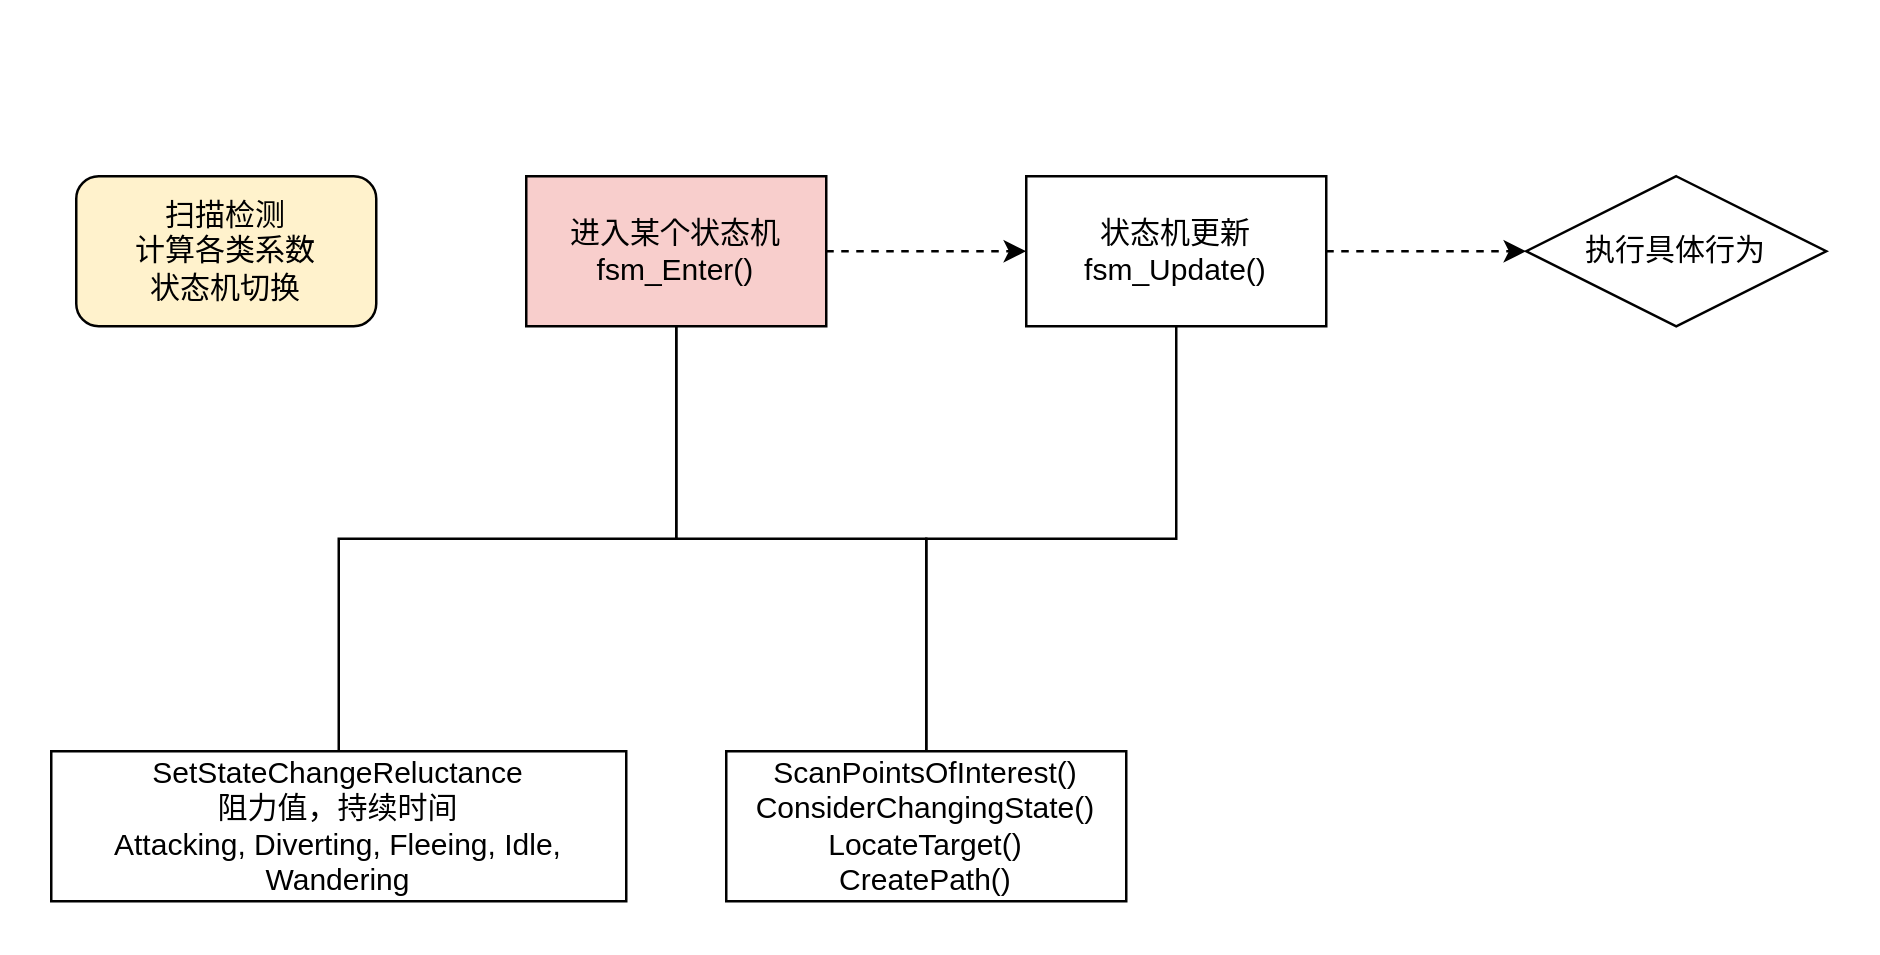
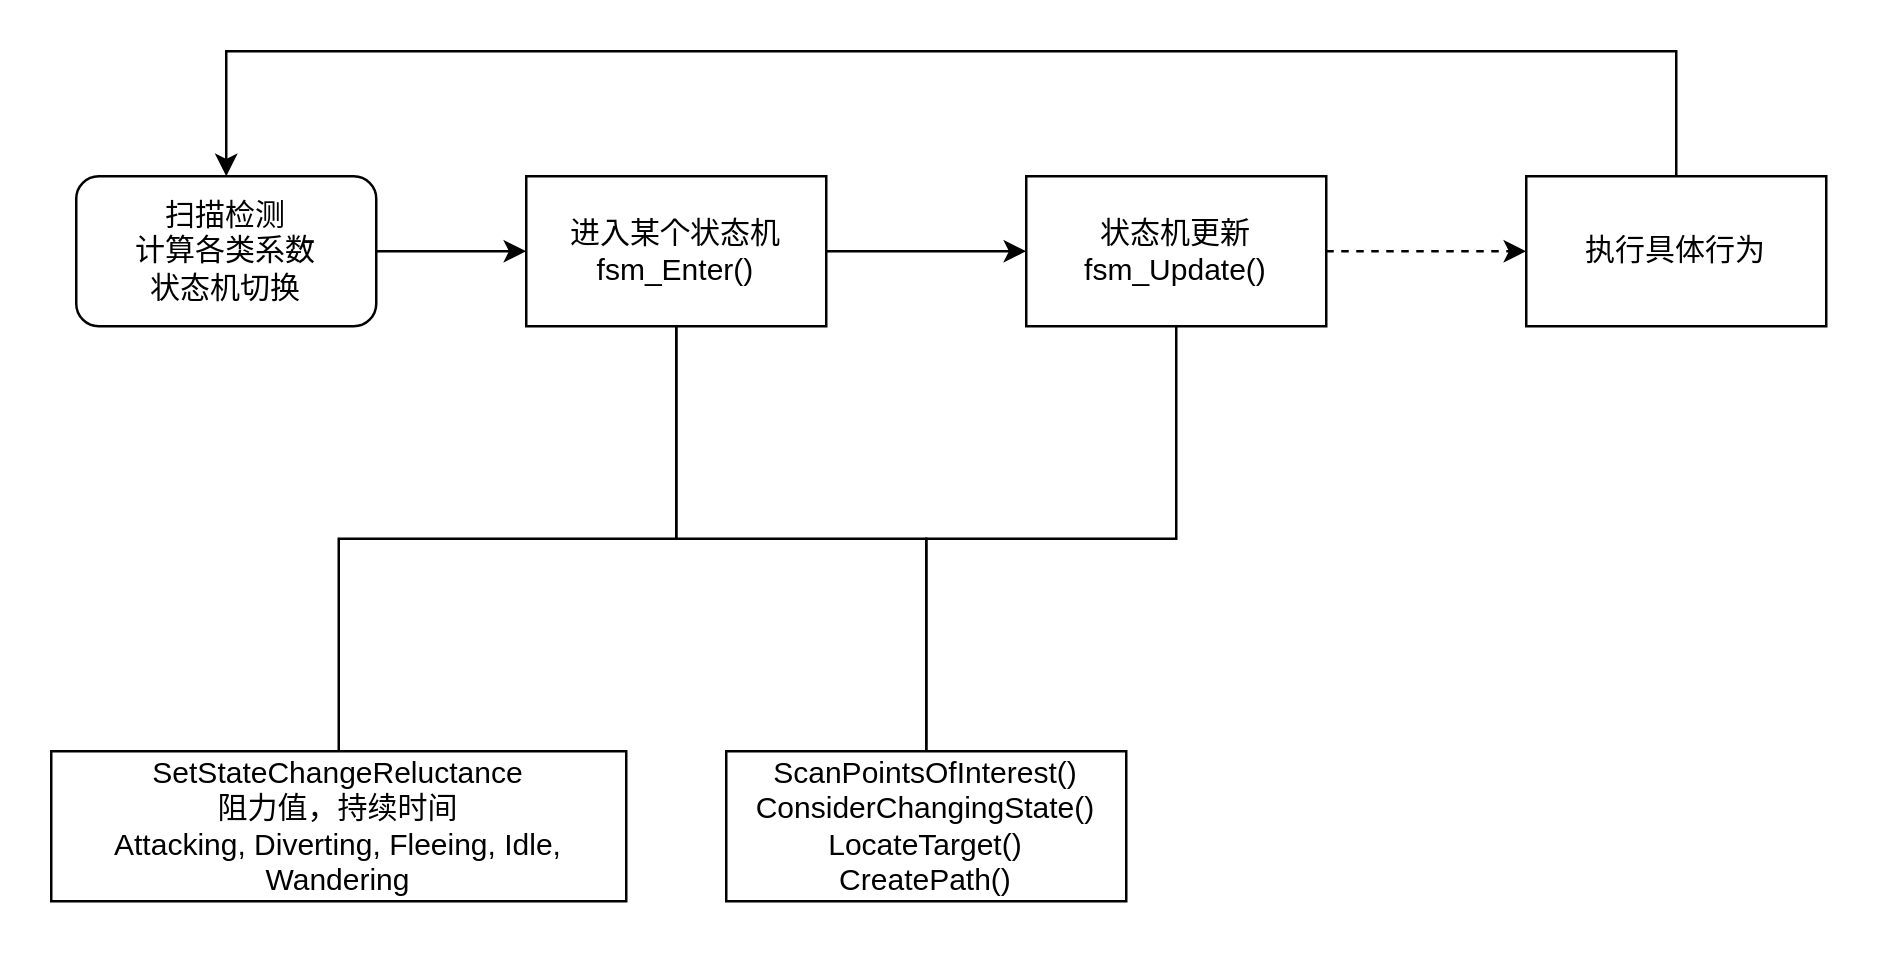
  <mxCell id="0" />
  <mxCell id="1" parent="0" />
- <mxCell id="3" value="扫描检测&lt;br&gt;计算各类系数&lt;br&gt;状态机切换" style="rounded=1;whiteSpace=wrap;html=1;fillColor=#fff2cc;" vertex="1" parent="1"><mxGeometry x="30" y="70" width="120" height="60" as="geometry" /></mxCell>
- <mxCell id="4" value="" style="edgeStyle=orthogonalEdgeStyle;rounded=0;orthogonalLoop=1;jettySize=auto;html=1;dashed=1;" edge="1" parent="1" source="6" target="8"><mxGeometry relative="1" as="geometry" /></mxCell>
+ <mxCell id="2" value="" style="edgeStyle=orthogonalEdgeStyle;rounded=0;orthogonalLoop=1;jettySize=auto;html=1;" edge="1" parent="1" source="3" target="6"><mxGeometry relative="1" as="geometry" /></mxCell>
+ <mxCell id="3" value="扫描检测&lt;br&gt;计算各类系数&lt;br&gt;状态机切换" style="rounded=1;whiteSpace=wrap;html=1;" vertex="1" parent="1"><mxGeometry x="30" y="70" width="120" height="60" as="geometry" /></mxCell>
+ <mxCell id="4" value="" style="edgeStyle=orthogonalEdgeStyle;rounded=0;orthogonalLoop=1;jettySize=auto;html=1;" edge="1" parent="1" source="6" target="8"><mxGeometry relative="1" as="geometry" /></mxCell>
  <mxCell id="5" value="" style="edgeStyle=orthogonalEdgeStyle;rounded=0;orthogonalLoop=1;jettySize=auto;html=1;endArrow=none;endFill=0;" edge="1" parent="1" source="6" target="11"><mxGeometry relative="1" as="geometry" /></mxCell>
- <mxCell id="6" value="进入某个状态机&lt;br&gt;fsm_Enter()" style="rounded=0;whiteSpace=wrap;html=1;fillColor=#f8cecc;" vertex="1" parent="1"><mxGeometry x="210" y="70" width="120" height="60" as="geometry" /></mxCell>
+ <mxCell id="6" value="进入某个状态机&lt;br&gt;fsm_Enter()" style="rounded=0;whiteSpace=wrap;html=1;" vertex="1" parent="1"><mxGeometry x="210" y="70" width="120" height="60" as="geometry" /></mxCell>
  <mxCell id="7" value="" style="edgeStyle=orthogonalEdgeStyle;rounded=0;orthogonalLoop=1;jettySize=auto;html=1;dashed=1;" edge="1" parent="1" source="8" target="10"><mxGeometry relative="1" as="geometry" /></mxCell>
  <mxCell id="8" value="状态机更新&lt;br&gt;fsm_Update()" style="rounded=0;whiteSpace=wrap;html=1;" vertex="1" parent="1"><mxGeometry x="410" y="70" width="120" height="60" as="geometry" /></mxCell>
- <mxCell id="10" value="执行具体行为" style="rhombus;whiteSpace=wrap;html=1;" vertex="1" parent="1"><mxGeometry x="610" y="70" width="120" height="60" as="geometry" /></mxCell>
+ <mxCell id="9" value="" style="edgeStyle=orthogonalEdgeStyle;rounded=0;orthogonalLoop=1;jettySize=auto;html=1;entryX=0.5;entryY=0;entryDx=0;entryDy=0;exitX=0.5;exitY=0;exitDx=0;exitDy=0;" edge="1" parent="1" source="10" target="3"><mxGeometry relative="1" as="geometry"><mxPoint x="670" y="210" as="targetPoint" /><Array as="points"><mxPoint x="670" y="20" /><mxPoint x="90" y="20" /></Array></mxGeometry></mxCell>
+ <mxCell id="10" value="执行具体行为" style="rounded=0;whiteSpace=wrap;html=1;" vertex="1" parent="1"><mxGeometry x="610" y="70" width="120" height="60" as="geometry" /></mxCell>
  <mxCell id="11" value="SetStateChangeReluctance&lt;br&gt;阻力值，持续时间&lt;br&gt;Attacking, Diverting, Fleeing, Idle, Wandering" style="rounded=0;whiteSpace=wrap;html=1;" vertex="1" parent="1"><mxGeometry x="20" y="300" width="230" height="60" as="geometry" /></mxCell>
  <mxCell id="12" value="ScanPointsOfInterest()&lt;br&gt;ConsiderChangingState()&lt;br&gt;LocateTarget()&lt;br&gt;CreatePath()" style="rounded=0;whiteSpace=wrap;html=1;" vertex="1" parent="1"><mxGeometry x="290" y="300" width="160" height="60" as="geometry" /></mxCell>
  <mxCell id="13" value="" style="edgeStyle=orthogonalEdgeStyle;rounded=0;orthogonalLoop=1;jettySize=auto;html=1;endArrow=none;endFill=0;exitX=0.5;exitY=1;exitDx=0;exitDy=0;entryX=0.5;entryY=0;entryDx=0;entryDy=0;" edge="1" parent="1" source="6" target="12"><mxGeometry relative="1" as="geometry"><mxPoint x="280" y="140" as="sourcePoint" /><mxPoint x="125" y="310" as="targetPoint" /></mxGeometry></mxCell>
  <mxCell id="14" value="" style="edgeStyle=orthogonalEdgeStyle;rounded=0;orthogonalLoop=1;jettySize=auto;html=1;endArrow=none;endFill=0;exitX=0.5;exitY=1;exitDx=0;exitDy=0;entryX=0.5;entryY=0;entryDx=0;entryDy=0;" edge="1" parent="1" source="8" target="12"><mxGeometry relative="1" as="geometry"><mxPoint x="290" y="150" as="sourcePoint" /><mxPoint x="135" y="320" as="targetPoint" /></mxGeometry></mxCell>
